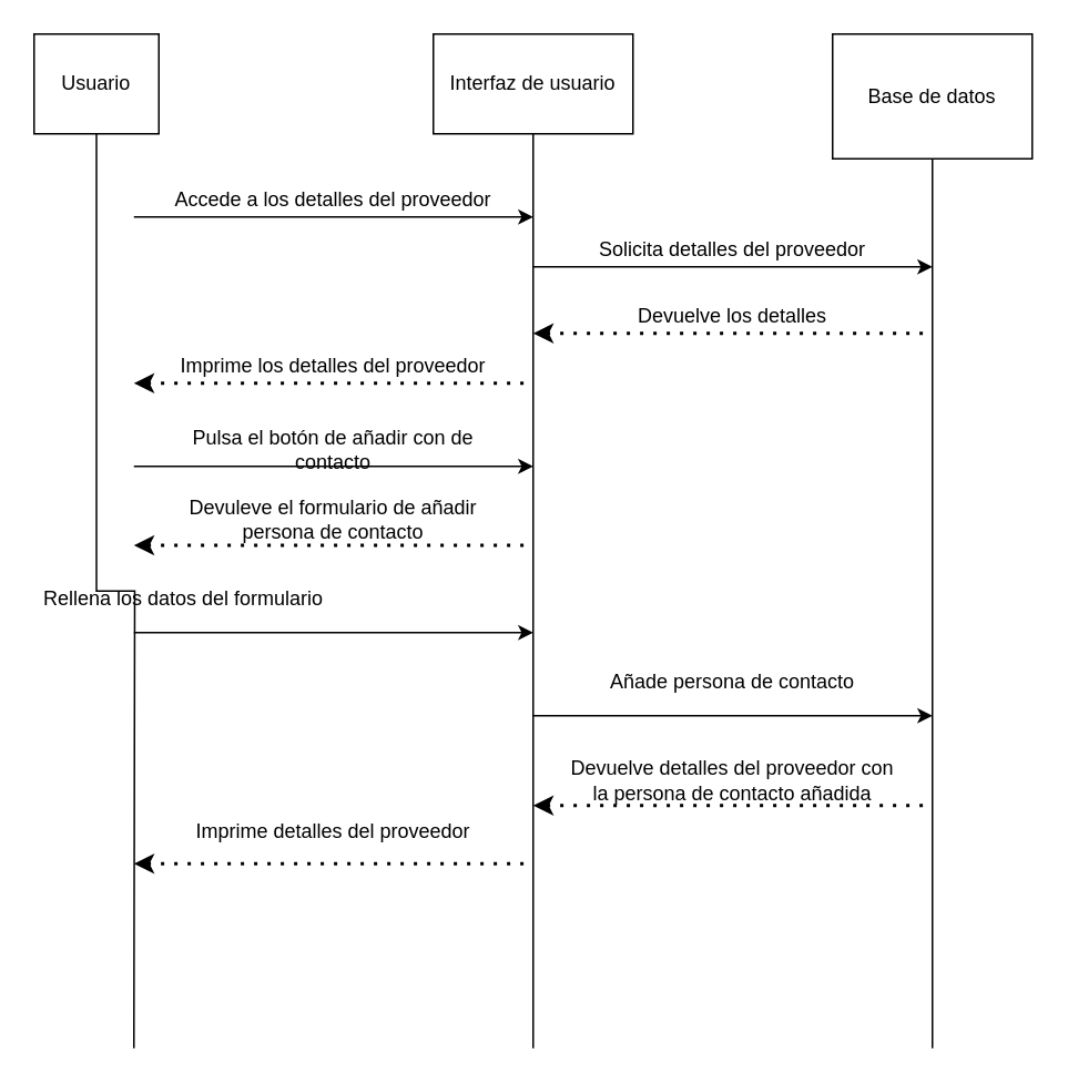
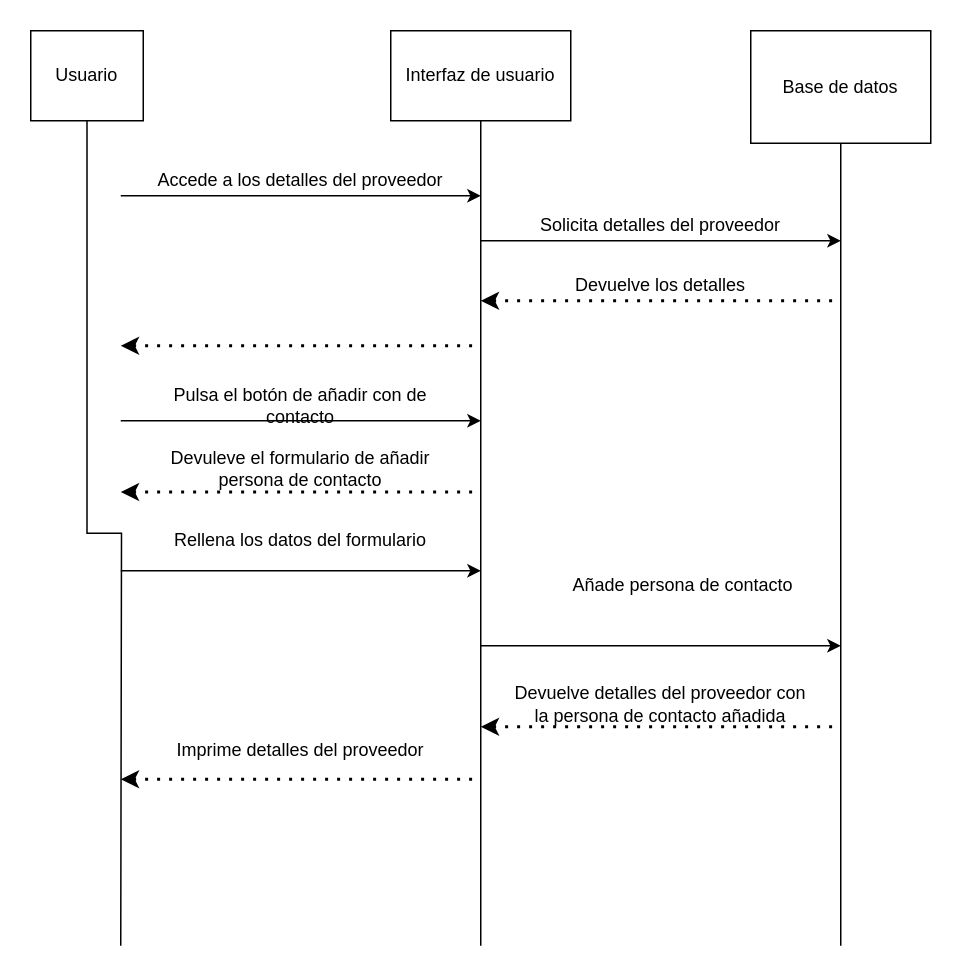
  <mxCell id="0" />
  <mxCell id="1" parent="0" />
  <mxCell id="2" style="edgeStyle=orthogonalEdgeStyle;rounded=0;orthogonalLoop=1;jettySize=auto;html=1;exitX=0.5;exitY=1;exitDx=0;exitDy=0;endArrow=none;endFill=0;" edge="1" parent="1" source="3"><mxGeometry relative="1" as="geometry"><mxPoint x="560" y="620" as="targetPoint" /><Array as="points"><mxPoint x="560" y="630" /><mxPoint x="560" y="630" /></Array></mxGeometry></mxCell>
  <mxCell id="3" value="Base de datos" style="rounded=0;whiteSpace=wrap;html=1;" vertex="1" parent="1"><mxGeometry x="500" y="20" width="120" height="75" as="geometry" /></mxCell>
  <mxCell id="4" style="edgeStyle=orthogonalEdgeStyle;rounded=0;orthogonalLoop=1;jettySize=auto;html=1;exitX=0.5;exitY=1;exitDx=0;exitDy=0;endArrow=none;endFill=0;" edge="1" parent="1" source="5"><mxGeometry relative="1" as="geometry"><mxPoint x="320" y="630" as="targetPoint" /></mxGeometry></mxCell>
  <mxCell id="5" value="Interfaz de usuario" style="rounded=0;whiteSpace=wrap;html=1;" vertex="1" parent="1"><mxGeometry x="260" y="20" width="120" height="60" as="geometry" /></mxCell>
  <mxCell id="6" style="edgeStyle=orthogonalEdgeStyle;rounded=0;orthogonalLoop=1;jettySize=auto;html=1;exitX=0.5;exitY=1;exitDx=0;exitDy=0;endArrow=none;endFill=0;" edge="1" parent="1" source="7"><mxGeometry relative="1" as="geometry"><mxPoint x="80" y="630" as="targetPoint" /></mxGeometry></mxCell>
  <mxCell id="7" value="Usuario" style="rounded=0;whiteSpace=wrap;html=1;" vertex="1" parent="1"><mxGeometry x="20" y="20" width="75" height="60" as="geometry" /></mxCell>
  <mxCell id="8" value="" style="endArrow=classic;html=1;" edge="1" parent="1"><mxGeometry width="50" height="50" relative="1" as="geometry"><mxPoint x="80" y="130" as="sourcePoint" /><mxPoint x="320" y="130" as="targetPoint" /></mxGeometry></mxCell>
  <mxCell id="9" value="Accede a los detalles del proveedor" style="text;html=1;strokeColor=none;fillColor=none;align=center;verticalAlign=middle;whiteSpace=wrap;rounded=0;" vertex="1" parent="1"><mxGeometry x="100" y="110" width="200" height="20" as="geometry" /></mxCell>
  <mxCell id="10" value="" style="endArrow=classic;html=1;" edge="1" parent="1"><mxGeometry width="50" height="50" relative="1" as="geometry"><mxPoint x="320" y="160" as="sourcePoint" /><mxPoint x="560" y="160" as="targetPoint" /></mxGeometry></mxCell>
  <mxCell id="11" value="Solicita detalles del proveedor" style="text;html=1;strokeColor=none;fillColor=none;align=center;verticalAlign=middle;whiteSpace=wrap;rounded=0;" vertex="1" parent="1"><mxGeometry x="340" y="140" width="200" height="20" as="geometry" /></mxCell>
  <mxCell id="12" value="" style="endArrow=none;dashed=1;html=1;dashPattern=1 3;strokeWidth=2;startArrow=classic;startFill=1;" edge="1" parent="1"><mxGeometry width="50" height="50" relative="1" as="geometry"><mxPoint x="320" y="200" as="sourcePoint" /><mxPoint x="560" y="200" as="targetPoint" /></mxGeometry></mxCell>
  <mxCell id="13" value="Devuelve los detalles" style="text;html=1;strokeColor=none;fillColor=none;align=center;verticalAlign=middle;whiteSpace=wrap;rounded=0;" vertex="1" parent="1"><mxGeometry x="340" y="180" width="200" height="20" as="geometry" /></mxCell>
  <mxCell id="14" value="" style="endArrow=none;dashed=1;html=1;dashPattern=1 3;strokeWidth=2;startArrow=classic;startFill=1;" edge="1" parent="1"><mxGeometry width="50" height="50" relative="1" as="geometry"><mxPoint x="80" y="230" as="sourcePoint" /><mxPoint x="320" y="230" as="targetPoint" /></mxGeometry></mxCell>
- <mxCell id="15" value="Imprime los detalles del proveedor" style="text;html=1;strokeColor=none;fillColor=none;align=center;verticalAlign=middle;whiteSpace=wrap;rounded=0;" vertex="1" parent="1"><mxGeometry x="100" y="210" width="200" height="20" as="geometry" /></mxCell>
  <mxCell id="16" value="" style="endArrow=classic;html=1;" edge="1" parent="1"><mxGeometry width="50" height="50" relative="1" as="geometry"><mxPoint x="80" y="280" as="sourcePoint" /><mxPoint x="320" y="280" as="targetPoint" /></mxGeometry></mxCell>
  <mxCell id="17" value="Pulsa el botón de añadir con de contacto" style="text;html=1;strokeColor=none;fillColor=none;align=center;verticalAlign=middle;whiteSpace=wrap;rounded=0;" vertex="1" parent="1"><mxGeometry x="100" y="260" width="200" height="20" as="geometry" /></mxCell>
  <mxCell id="18" value="" style="endArrow=classic;html=1;" edge="1" parent="1"><mxGeometry width="50" height="50" relative="1" as="geometry"><mxPoint x="320" y="430" as="sourcePoint" /><mxPoint x="560" y="430" as="targetPoint" /></mxGeometry></mxCell>
- <mxCell id="19" value="Añade persona de contacto" style="text;html=1;strokeColor=none;fillColor=none;align=center;verticalAlign=middle;whiteSpace=wrap;rounded=0;" vertex="1" parent="1"><mxGeometry x="340" y="400" width="200" height="20" as="geometry" /></mxCell>
+ <mxCell id="19" value="Añade persona de contacto" style="text;html=1;strokeColor=none;fillColor=none;align=center;verticalAlign=middle;whiteSpace=wrap;rounded=0;" vertex="1" parent="1"><mxGeometry x="355" y="380" width="200" height="20" as="geometry" /></mxCell>
  <mxCell id="20" value="" style="endArrow=none;dashed=1;html=1;dashPattern=1 3;strokeWidth=2;startArrow=classic;startFill=1;" edge="1" parent="1"><mxGeometry width="50" height="50" relative="1" as="geometry"><mxPoint x="320" y="484" as="sourcePoint" /><mxPoint x="560" y="484" as="targetPoint" /></mxGeometry></mxCell>
  <mxCell id="21" value="Devuelve detalles del proveedor con la persona de contacto añadida" style="text;html=1;strokeColor=none;fillColor=none;align=center;verticalAlign=middle;whiteSpace=wrap;rounded=0;" vertex="1" parent="1"><mxGeometry x="340" y="459" width="200" height="20" as="geometry" /></mxCell>
  <mxCell id="22" value="" style="endArrow=none;dashed=1;html=1;dashPattern=1 3;strokeWidth=2;startArrow=classic;startFill=1;" edge="1" parent="1"><mxGeometry width="50" height="50" relative="1" as="geometry"><mxPoint x="80" y="519" as="sourcePoint" /><mxPoint x="320" y="519" as="targetPoint" /></mxGeometry></mxCell>
  <mxCell id="23" value="Imprime detalles del proveedor" style="text;html=1;strokeColor=none;fillColor=none;align=center;verticalAlign=middle;whiteSpace=wrap;rounded=0;" vertex="1" parent="1"><mxGeometry x="100" y="490" width="200" height="20" as="geometry" /></mxCell>
  <mxCell id="24" value="" style="endArrow=none;dashed=1;html=1;dashPattern=1 3;strokeWidth=2;startArrow=classic;startFill=1;" edge="1" parent="1"><mxGeometry width="50" height="50" relative="1" as="geometry"><mxPoint x="80" y="327.5" as="sourcePoint" /><mxPoint x="320" y="327.5" as="targetPoint" /></mxGeometry></mxCell>
  <mxCell id="25" value="Devuleve el formulario de añadir persona de contacto" style="text;html=1;strokeColor=none;fillColor=none;align=center;verticalAlign=middle;whiteSpace=wrap;rounded=0;" vertex="1" parent="1"><mxGeometry x="100" y="301.5" width="200" height="20" as="geometry" /></mxCell>
  <mxCell id="26" value="" style="endArrow=classic;html=1;" edge="1" parent="1"><mxGeometry width="50" height="50" relative="1" as="geometry"><mxPoint x="80" y="380" as="sourcePoint" /><mxPoint x="320" y="380" as="targetPoint" /></mxGeometry></mxCell>
- <mxCell id="27" value="Rellena los datos del formulario" style="text;html=1;strokeColor=none;fillColor=none;align=center;verticalAlign=middle;whiteSpace=wrap;rounded=0;" vertex="1" parent="1"><mxGeometry x="10" y="350" width="200" height="20" as="geometry" /></mxCell>
+ <mxCell id="27" value="Rellena los datos del formulario" style="text;html=1;strokeColor=none;fillColor=none;align=center;verticalAlign=middle;whiteSpace=wrap;rounded=0;" vertex="1" parent="1"><mxGeometry x="100" y="350" width="200" height="20" as="geometry" /></mxCell>
